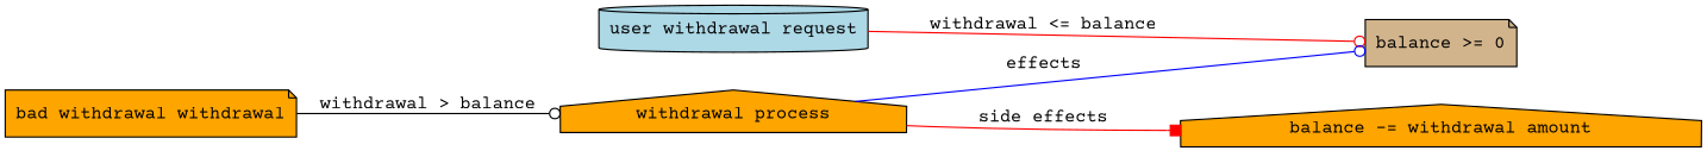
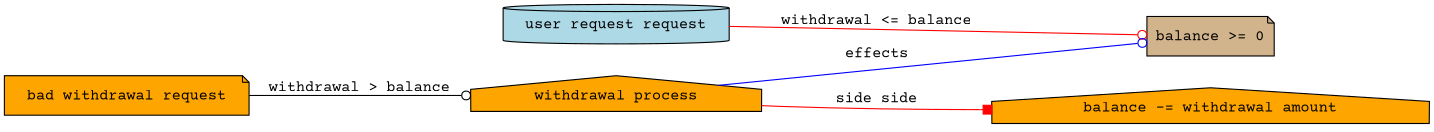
  digraph {
    fontname="Courier Prime"
    rankdir=LR
    node [fillcolor=orange fontname="Courier Prime" shape=note style=filled]
    edge [arrowhead=odot color=red fontname="Courier Prime"]
-   n1 [fillcolor=lightblue label="user withdrawal request" shape=cylinder]
+   n1 [fillcolor=lightblue label="user request request" shape=cylinder]
    n2 [fillcolor=tan label="balance >= 0"]
    n3 [label="withdrawal process" shape=house]
    n4 [label="balance -= withdrawal amount" shape=house]
-   n5 [label="bad withdrawal withdrawal"]
+   n5 [label="bad withdrawal request"]
    n1 -> n2 [label="withdrawal <= balance"]
    n3 -> n2 [color=blue label=effects]
-   n3 -> n4 [arrowhead=box label="side effects"]
+   n3 -> n4 [arrowhead=box label="side side"]
    n5 -> n3 [color=black label="withdrawal > balance"]
  }
